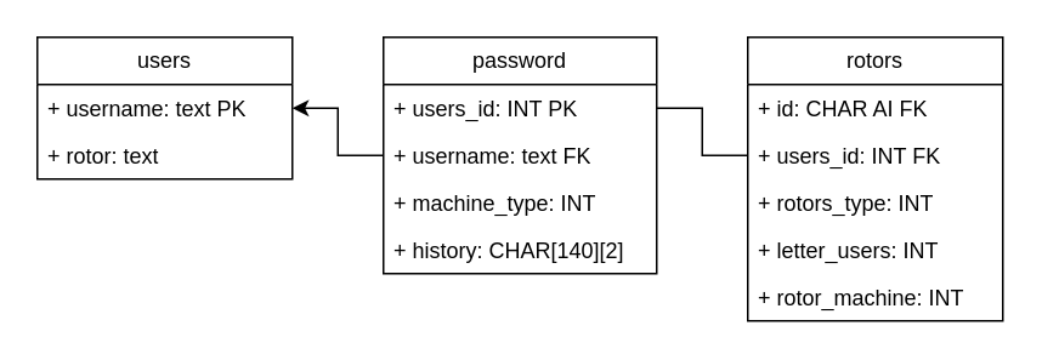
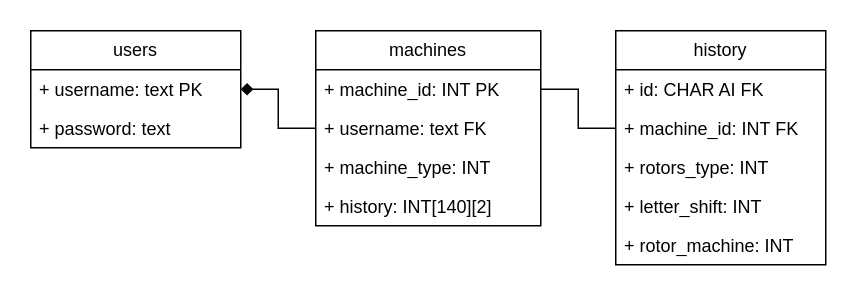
  <mxCell id="0" />
  <mxCell id="1" parent="0" />
  <mxCell id="2" value="users" style="swimlane;fontStyle=0;childLayout=stackLayout;horizontal=1;startSize=26;fillColor=none;horizontalStack=0;resizeParent=1;resizeParentMax=0;resizeLast=0;collapsible=1;marginBottom=0;whiteSpace=wrap;html=1;" vertex="1" parent="1"><mxGeometry x="20" y="20" width="140" height="78" as="geometry" /></mxCell>
  <mxCell id="3" value="+ username: text PK" style="text;strokeColor=none;fillColor=none;align=left;verticalAlign=top;spacingLeft=4;spacingRight=4;overflow=hidden;rotatable=0;points=[[0,0.5],[1,0.5]];portConstraint=eastwest;whiteSpace=wrap;html=1;" vertex="1" parent="2"><mxGeometry y="26" width="140" height="26" as="geometry" /></mxCell>
- <mxCell id="4" value="+ rotor: text" style="text;strokeColor=none;fillColor=none;align=left;verticalAlign=top;spacingLeft=4;spacingRight=4;overflow=hidden;rotatable=0;points=[[0,0.5],[1,0.5]];portConstraint=eastwest;whiteSpace=wrap;html=1;" vertex="1" parent="2"><mxGeometry y="52" width="140" height="26" as="geometry" /></mxCell>
- <mxCell id="5" value="password" style="swimlane;fontStyle=0;childLayout=stackLayout;horizontal=1;startSize=26;fillColor=none;horizontalStack=0;resizeParent=1;resizeParentMax=0;resizeLast=0;collapsible=1;marginBottom=0;whiteSpace=wrap;html=1;" vertex="1" parent="1"><mxGeometry x="210" y="20" width="150" height="130" as="geometry" /></mxCell>
- <mxCell id="6" value="+ users_id: INT PK" style="text;strokeColor=none;fillColor=none;align=left;verticalAlign=top;spacingLeft=4;spacingRight=4;overflow=hidden;rotatable=0;points=[[0,0.5],[1,0.5]];portConstraint=eastwest;whiteSpace=wrap;html=1;" vertex="1" parent="5"><mxGeometry y="26" width="150" height="26" as="geometry" /></mxCell>
+ <mxCell id="4" value="+ password: text" style="text;strokeColor=none;fillColor=none;align=left;verticalAlign=top;spacingLeft=4;spacingRight=4;overflow=hidden;rotatable=0;points=[[0,0.5],[1,0.5]];portConstraint=eastwest;whiteSpace=wrap;html=1;" vertex="1" parent="2"><mxGeometry y="52" width="140" height="26" as="geometry" /></mxCell>
+ <mxCell id="5" value="machines" style="swimlane;fontStyle=0;childLayout=stackLayout;horizontal=1;startSize=26;fillColor=none;horizontalStack=0;resizeParent=1;resizeParentMax=0;resizeLast=0;collapsible=1;marginBottom=0;whiteSpace=wrap;html=1;" vertex="1" parent="1"><mxGeometry x="210" y="20" width="150" height="130" as="geometry" /></mxCell>
+ <mxCell id="6" value="+ machine_id: INT PK" style="text;strokeColor=none;fillColor=none;align=left;verticalAlign=top;spacingLeft=4;spacingRight=4;overflow=hidden;rotatable=0;points=[[0,0.5],[1,0.5]];portConstraint=eastwest;whiteSpace=wrap;html=1;" vertex="1" parent="5"><mxGeometry y="26" width="150" height="26" as="geometry" /></mxCell>
  <mxCell id="7" value="+ username: text&lt;span style=&quot;background-color: initial;&quot;&gt;&amp;nbsp;FK&lt;/span&gt;" style="text;strokeColor=none;fillColor=none;align=left;verticalAlign=top;spacingLeft=4;spacingRight=4;overflow=hidden;rotatable=0;points=[[0,0.5],[1,0.5]];portConstraint=eastwest;whiteSpace=wrap;html=1;" vertex="1" parent="5"><mxGeometry y="52" width="150" height="26" as="geometry" /></mxCell>
  <mxCell id="8" value="+ machine_type: INT" style="text;strokeColor=none;fillColor=none;align=left;verticalAlign=top;spacingLeft=4;spacingRight=4;overflow=hidden;rotatable=0;points=[[0,0.5],[1,0.5]];portConstraint=eastwest;whiteSpace=wrap;html=1;" vertex="1" parent="5"><mxGeometry y="78" width="150" height="26" as="geometry" /></mxCell>
- <mxCell id="9" value="+ history: CHAR[140][2]" style="text;strokeColor=none;fillColor=none;align=left;verticalAlign=top;spacingLeft=4;spacingRight=4;overflow=hidden;rotatable=0;points=[[0,0.5],[1,0.5]];portConstraint=eastwest;whiteSpace=wrap;html=1;" vertex="1" parent="5"><mxGeometry y="104" width="150" height="26" as="geometry" /></mxCell>
- <mxCell id="10" value="rotors" style="swimlane;fontStyle=0;childLayout=stackLayout;horizontal=1;startSize=26;fillColor=none;horizontalStack=0;resizeParent=1;resizeParentMax=0;resizeLast=0;collapsible=1;marginBottom=0;whiteSpace=wrap;html=1;" vertex="1" parent="1"><mxGeometry x="410" y="20" width="140" height="156" as="geometry" /></mxCell>
+ <mxCell id="9" value="+ history: INT[140][2]" style="text;strokeColor=none;fillColor=none;align=left;verticalAlign=top;spacingLeft=4;spacingRight=4;overflow=hidden;rotatable=0;points=[[0,0.5],[1,0.5]];portConstraint=eastwest;whiteSpace=wrap;html=1;" vertex="1" parent="5"><mxGeometry y="104" width="150" height="26" as="geometry" /></mxCell>
+ <mxCell id="10" value="history" style="swimlane;fontStyle=0;childLayout=stackLayout;horizontal=1;startSize=26;fillColor=none;horizontalStack=0;resizeParent=1;resizeParentMax=0;resizeLast=0;collapsible=1;marginBottom=0;whiteSpace=wrap;html=1;" vertex="1" parent="1"><mxGeometry x="410" y="20" width="140" height="156" as="geometry" /></mxCell>
  <mxCell id="11" value="+ id&lt;span style=&quot;background-color: initial;&quot;&gt;: CHAR AI FK&lt;/span&gt;" style="text;strokeColor=none;fillColor=none;align=left;verticalAlign=top;spacingLeft=4;spacingRight=4;overflow=hidden;rotatable=0;points=[[0,0.5],[1,0.5]];portConstraint=eastwest;whiteSpace=wrap;html=1;" vertex="1" parent="10"><mxGeometry y="26" width="140" height="26" as="geometry" /></mxCell>
- <mxCell id="12" value="+ users_id&lt;span style=&quot;background-color: initial;&quot;&gt;: INT FK&lt;/span&gt;" style="text;strokeColor=none;fillColor=none;align=left;verticalAlign=top;spacingLeft=4;spacingRight=4;overflow=hidden;rotatable=0;points=[[0,0.5],[1,0.5]];portConstraint=eastwest;whiteSpace=wrap;html=1;" vertex="1" parent="10"><mxGeometry y="52" width="140" height="26" as="geometry" /></mxCell>
+ <mxCell id="12" value="+ machine_id&lt;span style=&quot;background-color: initial;&quot;&gt;: INT FK&lt;/span&gt;" style="text;strokeColor=none;fillColor=none;align=left;verticalAlign=top;spacingLeft=4;spacingRight=4;overflow=hidden;rotatable=0;points=[[0,0.5],[1,0.5]];portConstraint=eastwest;whiteSpace=wrap;html=1;" vertex="1" parent="10"><mxGeometry y="52" width="140" height="26" as="geometry" /></mxCell>
  <mxCell id="13" value="+ rotors_type&lt;span style=&quot;background-color: initial;&quot;&gt;: INT&lt;/span&gt;" style="text;strokeColor=none;fillColor=none;align=left;verticalAlign=top;spacingLeft=4;spacingRight=4;overflow=hidden;rotatable=0;points=[[0,0.5],[1,0.5]];portConstraint=eastwest;whiteSpace=wrap;html=1;" vertex="1" parent="10"><mxGeometry y="78" width="140" height="26" as="geometry" /></mxCell>
- <mxCell id="14" value="+ letter_users&lt;span style=&quot;background-color: initial;&quot;&gt;: INT&lt;/span&gt;" style="text;strokeColor=none;fillColor=none;align=left;verticalAlign=top;spacingLeft=4;spacingRight=4;overflow=hidden;rotatable=0;points=[[0,0.5],[1,0.5]];portConstraint=eastwest;whiteSpace=wrap;html=1;" vertex="1" parent="10"><mxGeometry y="104" width="140" height="26" as="geometry" /></mxCell>
+ <mxCell id="14" value="+ letter_shift&lt;span style=&quot;background-color: initial;&quot;&gt;: INT&lt;/span&gt;" style="text;strokeColor=none;fillColor=none;align=left;verticalAlign=top;spacingLeft=4;spacingRight=4;overflow=hidden;rotatable=0;points=[[0,0.5],[1,0.5]];portConstraint=eastwest;whiteSpace=wrap;html=1;" vertex="1" parent="10"><mxGeometry y="104" width="140" height="26" as="geometry" /></mxCell>
  <mxCell id="15" value="+ rotor_machine: INT" style="text;strokeColor=none;fillColor=none;align=left;verticalAlign=top;spacingLeft=4;spacingRight=4;overflow=hidden;rotatable=0;points=[[0,0.5],[1,0.5]];portConstraint=eastwest;whiteSpace=wrap;html=1;" vertex="1" parent="10"><mxGeometry y="130" width="140" height="26" as="geometry" /></mxCell>
- <mxCell id="16" style="edgeStyle=orthogonalEdgeStyle;rounded=0;orthogonalLoop=1;jettySize=auto;html=1;entryX=1;entryY=0.5;entryDx=0;entryDy=0;" edge="1" parent="1" source="7" target="3"><mxGeometry relative="1" as="geometry" /></mxCell>
+ <mxCell id="16" style="edgeStyle=orthogonalEdgeStyle;rounded=0;orthogonalLoop=1;jettySize=auto;html=1;entryX=1;entryY=0.5;entryDx=0;entryDy=0;endArrow=diamond;" edge="1" parent="1" source="7" target="3"><mxGeometry relative="1" as="geometry" /></mxCell>
  <mxCell id="17" style="edgeStyle=orthogonalEdgeStyle;rounded=0;orthogonalLoop=1;jettySize=auto;html=1;entryX=1;entryY=0.5;entryDx=0;entryDy=0;endArrow=none;" edge="1" parent="1" source="12" target="6"><mxGeometry relative="1" as="geometry" /></mxCell>
